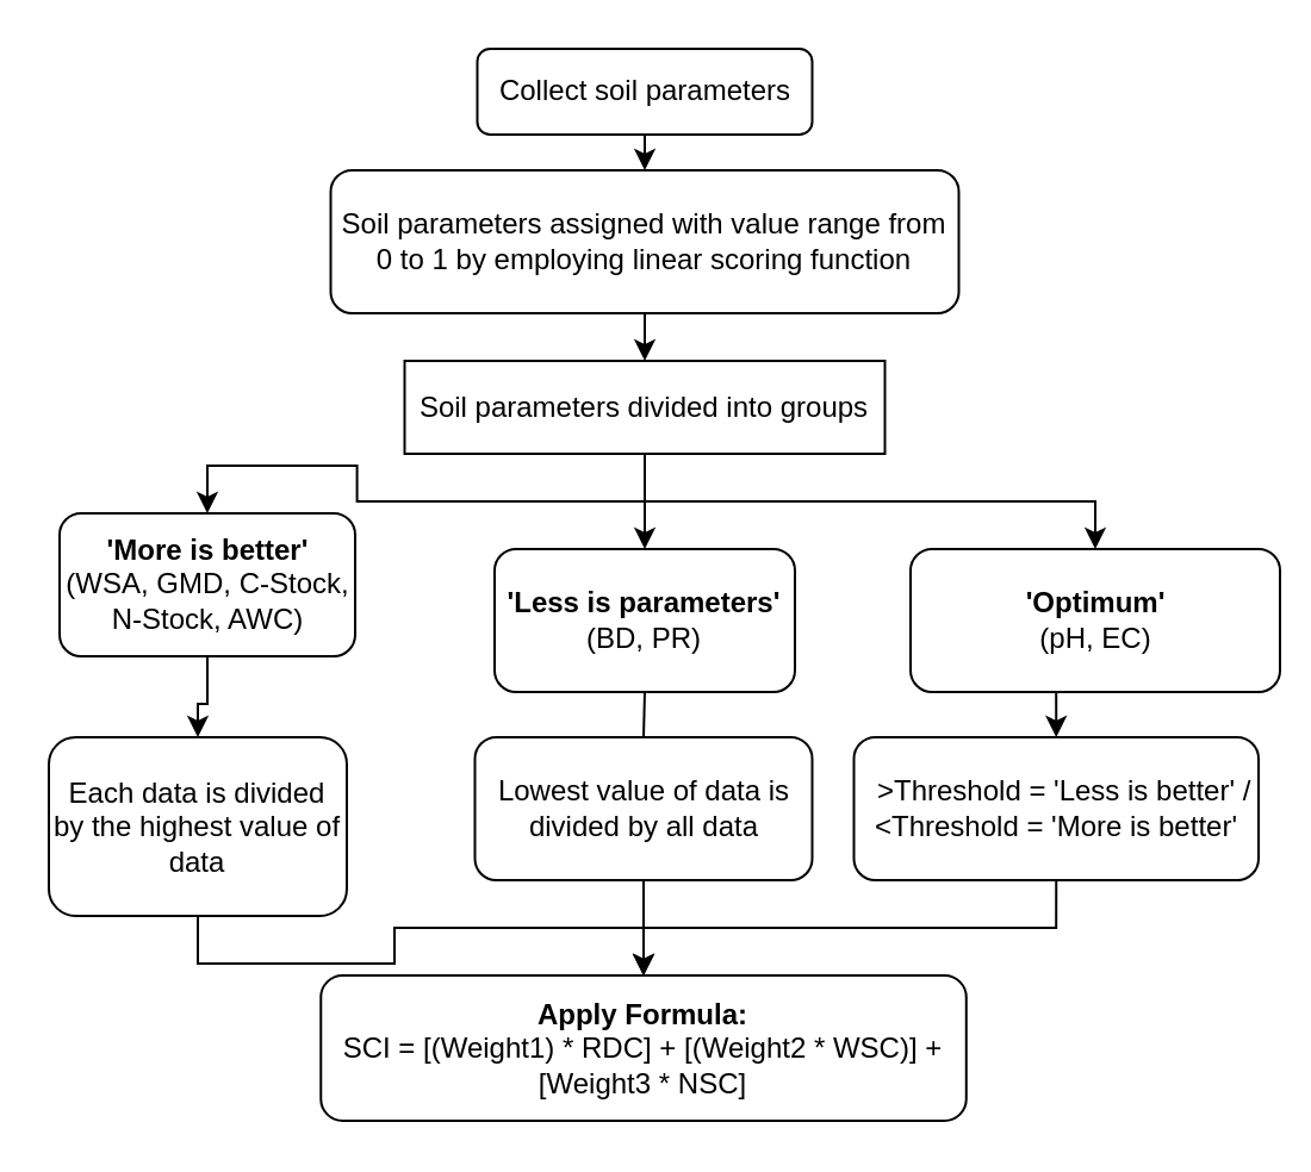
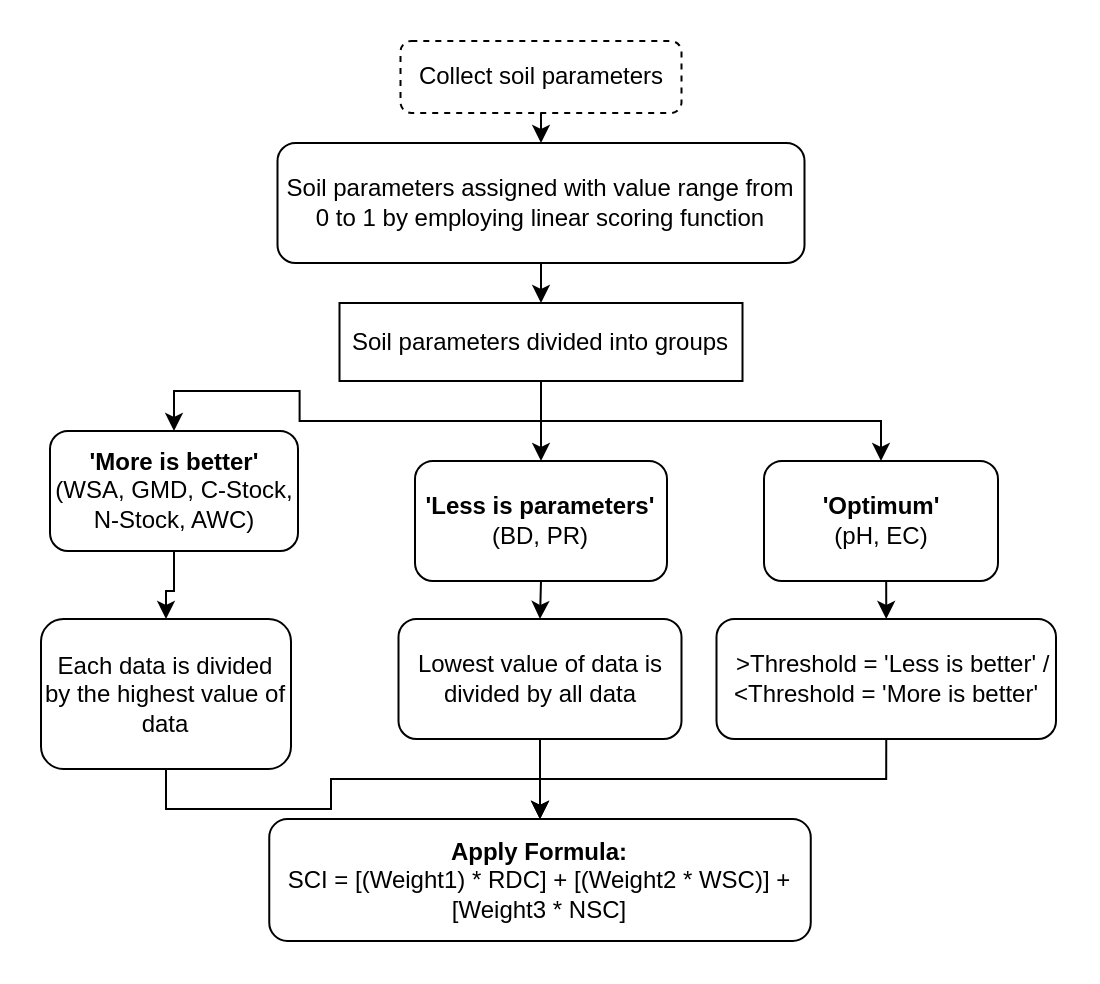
  <mxCell id="0" />
  <mxCell id="1" parent="0" />
  <mxCell id="2" style="edgeStyle=orthogonalEdgeStyle;rounded=0;orthogonalLoop=1;jettySize=auto;html=1;exitX=0.5;exitY=1;exitDx=0;exitDy=0;entryX=0.5;entryY=0;entryDx=0;entryDy=0;" parent="1" source="3" target="5" edge="1"><mxGeometry relative="1" as="geometry" /></mxCell>
- <mxCell id="3" value="Collect soil parameters" style="rounded=1;whiteSpace=wrap;html=1;" parent="1" vertex="1"><mxGeometry x="199.75" y="20" width="140.5" height="36" as="geometry" /></mxCell>
+ <mxCell id="3" value="Collect soil parameters" style="rounded=1;whiteSpace=wrap;html=1;dashed=1;" parent="1" vertex="1"><mxGeometry x="199.75" y="20" width="140.5" height="36" as="geometry" /></mxCell>
  <mxCell id="4" style="edgeStyle=orthogonalEdgeStyle;rounded=0;orthogonalLoop=1;jettySize=auto;html=1;exitX=0.5;exitY=1;exitDx=0;exitDy=0;entryX=0.5;entryY=0;entryDx=0;entryDy=0;" parent="1" source="5" target="9" edge="1"><mxGeometry relative="1" as="geometry" /></mxCell>
  <mxCell id="5" value="Soil parameters assigned with value range from 0 to 1 by employing linear scoring function" style="rounded=1;whiteSpace=wrap;html=1;" parent="1" vertex="1"><mxGeometry x="138.25" y="71" width="263.5" height="60" as="geometry" /></mxCell>
  <mxCell id="6" style="edgeStyle=orthogonalEdgeStyle;rounded=0;orthogonalLoop=1;jettySize=auto;html=1;exitX=0.5;exitY=1;exitDx=0;exitDy=0;" parent="1" source="9" target="13" edge="1"><mxGeometry relative="1" as="geometry" /></mxCell>
  <mxCell id="7" style="edgeStyle=orthogonalEdgeStyle;rounded=0;orthogonalLoop=1;jettySize=auto;html=1;exitX=0.5;exitY=1;exitDx=0;exitDy=0;" parent="1" source="9" target="15" edge="1"><mxGeometry relative="1" as="geometry" /></mxCell>
  <mxCell id="8" style="edgeStyle=orthogonalEdgeStyle;rounded=0;orthogonalLoop=1;jettySize=auto;html=1;exitX=0.5;exitY=1;exitDx=0;exitDy=0;" parent="1" source="9" target="11" edge="1"><mxGeometry relative="1" as="geometry" /></mxCell>
  <mxCell id="9" value="Soil parameters divided into groups" style="whiteSpace=wrap;html=1;rounded=0;" parent="1" vertex="1"><mxGeometry x="169.25" y="151" width="201.5" height="39" as="geometry" /></mxCell>
  <mxCell id="10" style="edgeStyle=orthogonalEdgeStyle;rounded=0;orthogonalLoop=1;jettySize=auto;html=1;exitX=0.5;exitY=1;exitDx=0;exitDy=0;" parent="1" source="11" target="17" edge="1"><mxGeometry relative="1" as="geometry" /></mxCell>
  <mxCell id="11" value="&lt;b&gt;'More is better'&lt;/b&gt;&lt;br&gt;(WSA, GMD, C-Stock, N-Stock, AWC)" style="rounded=1;whiteSpace=wrap;html=1;" parent="1" vertex="1"><mxGeometry x="24.5" y="215" width="124" height="60" as="geometry" /></mxCell>
- <mxCell id="12" style="edgeStyle=orthogonalEdgeStyle;rounded=0;orthogonalLoop=1;jettySize=auto;html=1;exitX=0.5;exitY=1;exitDx=0;exitDy=0;entryX=0.5;entryY=0;entryDx=0;entryDy=0;endArrow=none;" parent="1" source="13" target="19" edge="1"><mxGeometry relative="1" as="geometry" /></mxCell>
+ <mxCell id="12" style="edgeStyle=orthogonalEdgeStyle;rounded=0;orthogonalLoop=1;jettySize=auto;html=1;exitX=0.5;exitY=1;exitDx=0;exitDy=0;entryX=0.5;entryY=0;entryDx=0;entryDy=0;" parent="1" source="13" target="19" edge="1"><mxGeometry relative="1" as="geometry" /></mxCell>
  <mxCell id="13" value="&lt;b&gt;'Less is parameters'&lt;/b&gt;&lt;br&gt;(BD, PR)" style="rounded=1;whiteSpace=wrap;html=1;" parent="1" vertex="1"><mxGeometry x="207" y="230" width="126" height="60" as="geometry" /></mxCell>
  <mxCell id="14" style="edgeStyle=orthogonalEdgeStyle;rounded=0;orthogonalLoop=1;jettySize=auto;html=1;exitX=0.5;exitY=1;exitDx=0;exitDy=0;entryX=0.5;entryY=0;entryDx=0;entryDy=0;" parent="1" source="15" target="21" edge="1"><mxGeometry relative="1" as="geometry" /></mxCell>
- <mxCell id="15" value="&lt;b&gt;'Optimum'&lt;/b&gt;&lt;br&gt;(pH, EC)" style="rounded=1;whiteSpace=wrap;html=1;" parent="1" vertex="1"><mxGeometry x="381.5" y="230" width="155" height="60" as="geometry" /></mxCell>
+ <mxCell id="15" value="&lt;b&gt;'Optimum'&lt;/b&gt;&lt;br&gt;(pH, EC)" style="rounded=1;whiteSpace=wrap;html=1;" parent="1" vertex="1"><mxGeometry x="381.5" y="230" width="117" height="60" as="geometry" /></mxCell>
  <mxCell id="16" style="edgeStyle=orthogonalEdgeStyle;rounded=0;orthogonalLoop=1;jettySize=auto;html=1;exitX=0.5;exitY=1;exitDx=0;exitDy=0;" parent="1" source="17" target="22" edge="1"><mxGeometry relative="1" as="geometry" /></mxCell>
  <mxCell id="17" value="Each data is divided by the highest value of data" style="rounded=1;whiteSpace=wrap;html=1;" parent="1" vertex="1"><mxGeometry x="20" y="309" width="125" height="75" as="geometry" /></mxCell>
  <mxCell id="18" style="edgeStyle=orthogonalEdgeStyle;rounded=0;orthogonalLoop=1;jettySize=auto;html=1;exitX=0.5;exitY=1;exitDx=0;exitDy=0;entryX=0.5;entryY=0;entryDx=0;entryDy=0;" parent="1" source="19" target="22" edge="1"><mxGeometry relative="1" as="geometry"><mxPoint x="270" y="407.4" as="targetPoint" /></mxGeometry></mxCell>
  <mxCell id="19" value="Lowest value of data is divided by all data" style="rounded=1;whiteSpace=wrap;html=1;" parent="1" vertex="1"><mxGeometry x="198.75" y="309" width="141.5" height="60" as="geometry" /></mxCell>
  <mxCell id="20" style="edgeStyle=orthogonalEdgeStyle;rounded=0;orthogonalLoop=1;jettySize=auto;html=1;exitX=0.5;exitY=1;exitDx=0;exitDy=0;" parent="1" source="21" target="22" edge="1"><mxGeometry relative="1" as="geometry" /></mxCell>
  <mxCell id="21" value="&amp;nbsp; &amp;gt;Threshold = 'Less is better' / &lt;br&gt;&amp;lt;Threshold = 'More is better'" style="rounded=1;whiteSpace=wrap;html=1;" parent="1" vertex="1"><mxGeometry x="357.75" y="309" width="169.75" height="60" as="geometry" /></mxCell>
  <mxCell id="22" value="&lt;b&gt;Apply Formula:&lt;/b&gt;&lt;br&gt;SCI = [(Weight1) * RDC] + [(Weight2 * WSC)] + [Weight3 * NSC]" style="rounded=1;whiteSpace=wrap;html=1;" parent="1" vertex="1"><mxGeometry x="134.13" y="409" width="270.75" height="61" as="geometry" /></mxCell>
